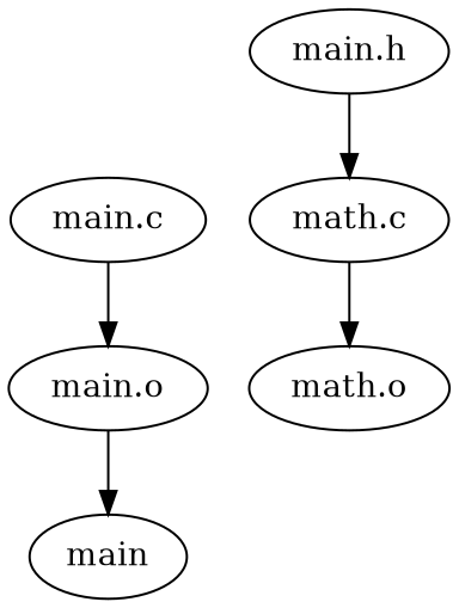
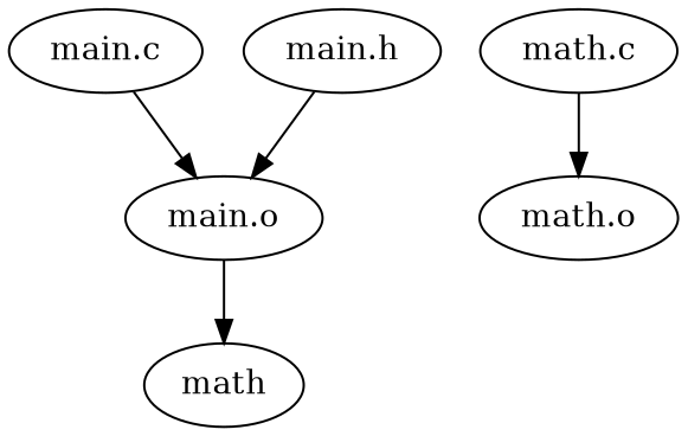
  digraph {
    n1 [label="main.c"]
    n2 [label="math.c"]
    n3 [label="main.o"]
    n4 [label="math.o"]
-   main
+   main [label=math]
    n6 [label="main.h"]
    subgraph sub_1 {
      rank=same
      n1
      n2
    }
    subgraph sub_2 {
      rank=same
      n3
      n4
    }
    n1 -> n3
    n2 -> n4
    n3 -> main
-   n6 -> n2
+   n6 -> n3
  }
